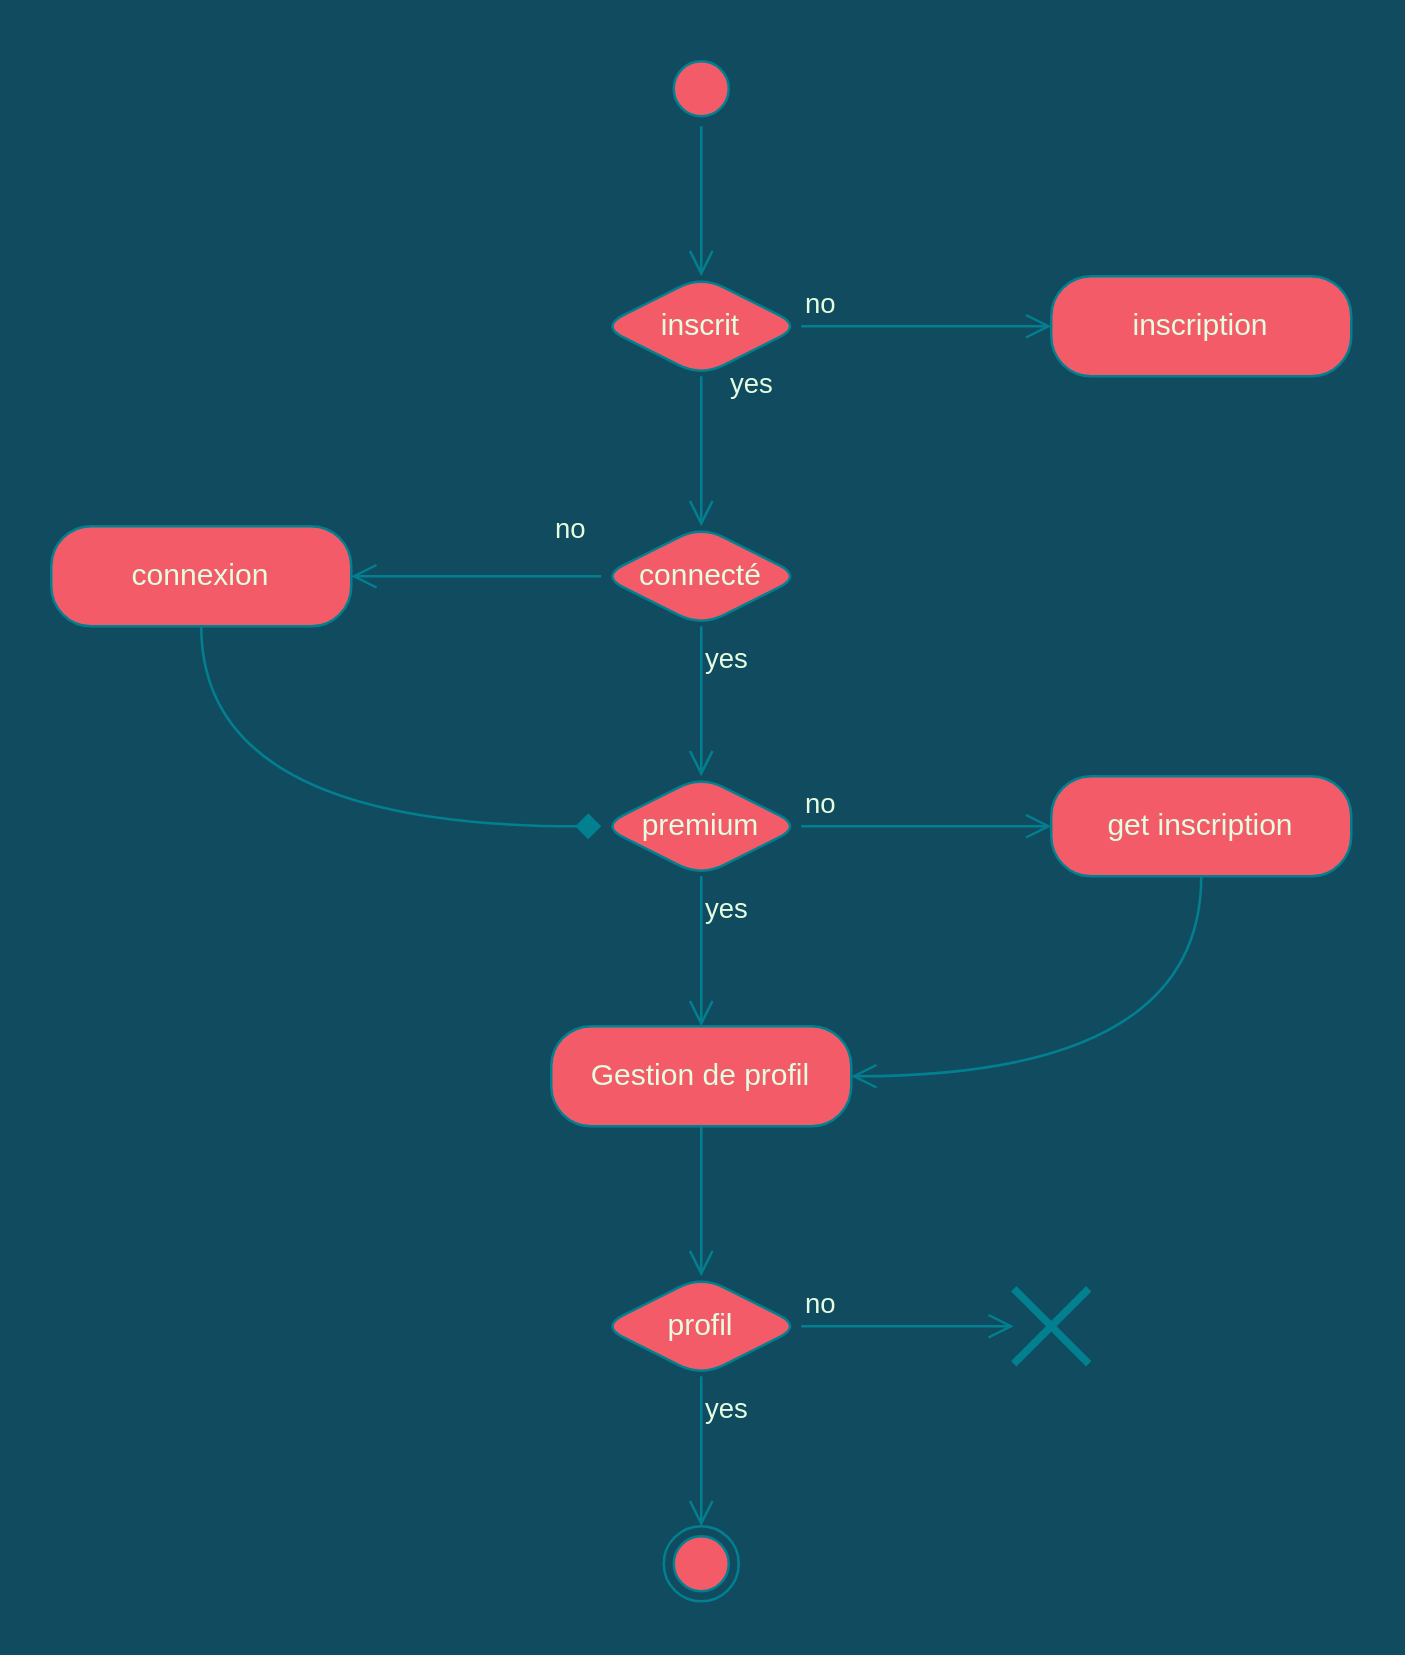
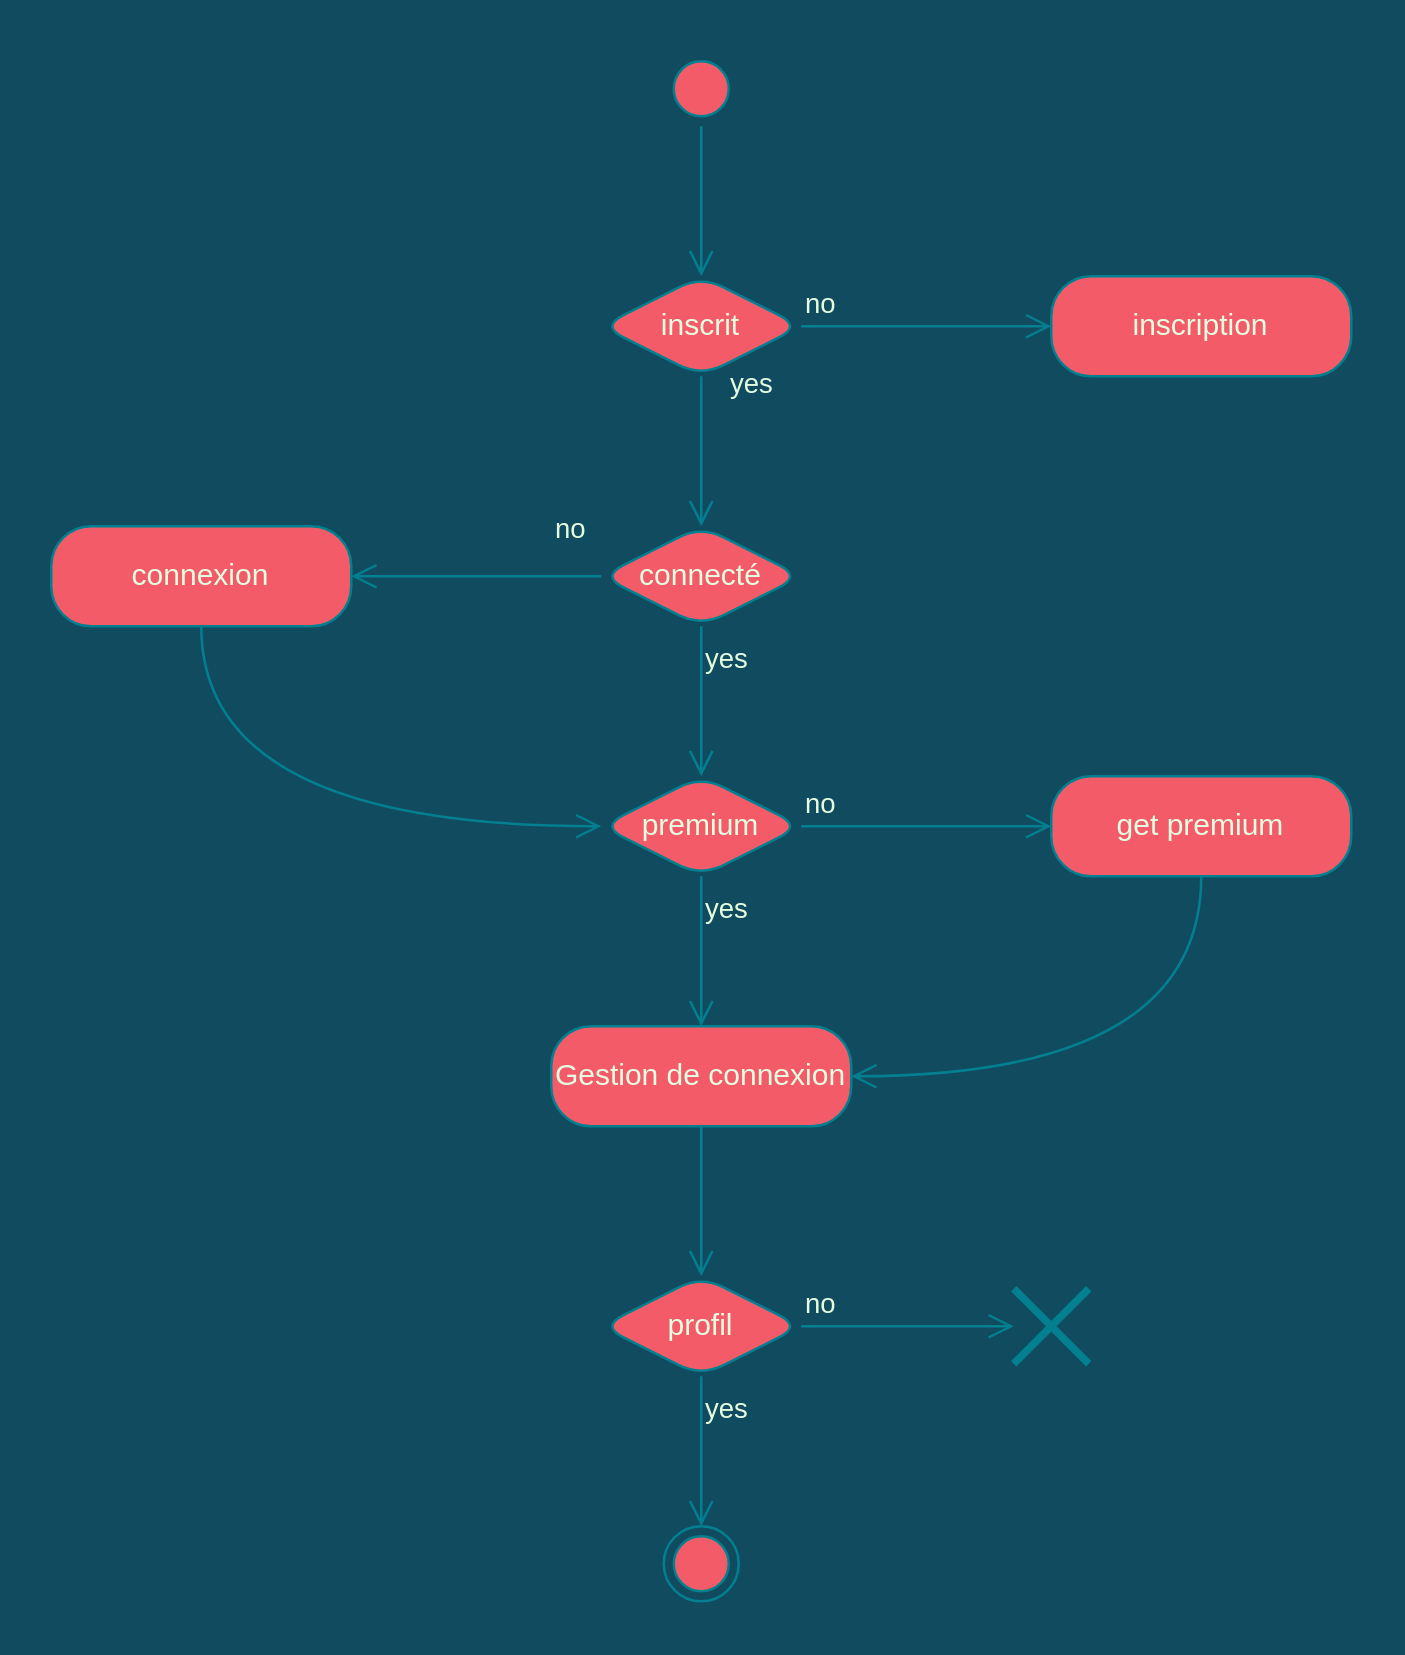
  <mxCell id="0" />
  <mxCell id="1" parent="0" />
  <mxCell id="2" value="" style="ellipse;html=1;shape=startState;fillColor=#F45B69;strokeColor=#028090;fontColor=#E4FDE1;rounded=1;" vertex="1" parent="1"><mxGeometry x="265" y="20" width="30" height="30" as="geometry" /></mxCell>
  <mxCell id="3" value="" style="edgeStyle=orthogonalEdgeStyle;html=1;verticalAlign=bottom;endArrow=open;endSize=8;strokeColor=#028090;labelBackgroundColor=#114B5F;fontColor=#E4FDE1;curved=1;" edge="1" source="2" parent="1"><mxGeometry relative="1" as="geometry"><mxPoint x="280" y="110" as="targetPoint" /></mxGeometry></mxCell>
  <mxCell id="4" value="inscrit" style="rhombus;whiteSpace=wrap;html=1;fillColor=#F45B69;strokeColor=#028090;fontColor=#E4FDE1;rounded=1;" vertex="1" parent="1"><mxGeometry x="240" y="110" width="80" height="40" as="geometry" /></mxCell>
  <mxCell id="5" value="no" style="edgeStyle=orthogonalEdgeStyle;html=1;align=left;verticalAlign=bottom;endArrow=open;endSize=8;strokeColor=#028090;labelBackgroundColor=#114B5F;fontColor=#E4FDE1;curved=1;" edge="1" source="4" parent="1"><mxGeometry x="-1" relative="1" as="geometry"><mxPoint x="420" y="130" as="targetPoint" /></mxGeometry></mxCell>
  <mxCell id="6" value="yes" style="edgeStyle=orthogonalEdgeStyle;html=1;align=left;verticalAlign=top;endArrow=open;endSize=8;strokeColor=#028090;labelBackgroundColor=#114B5F;fontColor=#E4FDE1;curved=1;" edge="1" source="4" parent="1"><mxGeometry x="-1" y="14" relative="1" as="geometry"><mxPoint x="280" y="210" as="targetPoint" /><mxPoint x="-4" y="-10" as="offset" /></mxGeometry></mxCell>
  <mxCell id="7" value="connecté" style="rhombus;whiteSpace=wrap;html=1;fillColor=#F45B69;strokeColor=#028090;fontColor=#E4FDE1;rounded=1;" vertex="1" parent="1"><mxGeometry x="240" y="210" width="80" height="40" as="geometry" /></mxCell>
  <mxCell id="8" value="no" style="edgeStyle=orthogonalEdgeStyle;html=1;align=left;verticalAlign=bottom;endArrow=open;endSize=8;strokeColor=#028090;exitX=0;exitY=0.5;exitDx=0;exitDy=0;labelBackgroundColor=#114B5F;fontColor=#E4FDE1;curved=1;" edge="1" source="7" parent="1"><mxGeometry x="-0.6" y="-10" relative="1" as="geometry"><mxPoint x="140" y="230" as="targetPoint" /><mxPoint as="offset" /></mxGeometry></mxCell>
  <mxCell id="9" value="yes" style="edgeStyle=orthogonalEdgeStyle;html=1;align=left;verticalAlign=top;endArrow=open;endSize=8;strokeColor=#028090;labelBackgroundColor=#114B5F;fontColor=#E4FDE1;curved=1;" edge="1" source="7" parent="1"><mxGeometry x="-1" relative="1" as="geometry"><mxPoint x="280" y="310" as="targetPoint" /></mxGeometry></mxCell>
  <mxCell id="10" value="premium" style="rhombus;whiteSpace=wrap;html=1;fillColor=#F45B69;strokeColor=#028090;fontColor=#E4FDE1;rounded=1;" vertex="1" parent="1"><mxGeometry x="240" y="310" width="80" height="40" as="geometry" /></mxCell>
  <mxCell id="11" value="no" style="edgeStyle=orthogonalEdgeStyle;html=1;align=left;verticalAlign=bottom;endArrow=open;endSize=8;strokeColor=#028090;labelBackgroundColor=#114B5F;fontColor=#E4FDE1;curved=1;" edge="1" source="10" parent="1"><mxGeometry x="-1" relative="1" as="geometry"><mxPoint x="420" y="330" as="targetPoint" /></mxGeometry></mxCell>
  <mxCell id="12" value="yes" style="edgeStyle=orthogonalEdgeStyle;html=1;align=left;verticalAlign=top;endArrow=open;endSize=8;strokeColor=#028090;labelBackgroundColor=#114B5F;fontColor=#E4FDE1;curved=1;" edge="1" source="10" parent="1"><mxGeometry x="-1" relative="1" as="geometry"><mxPoint x="280" y="410" as="targetPoint" /></mxGeometry></mxCell>
  <mxCell id="13" value="inscription" style="whiteSpace=wrap;html=1;arcSize=40;fontColor=#E4FDE1;fillColor=#F45B69;strokeColor=#028090;rounded=1;" vertex="1" parent="1"><mxGeometry x="420" y="110" width="120" height="40" as="geometry" /></mxCell>
  <mxCell id="14" value="connexion" style="whiteSpace=wrap;html=1;arcSize=40;fontColor=#E4FDE1;fillColor=#F45B69;strokeColor=#028090;rounded=1;" vertex="1" parent="1"><mxGeometry x="20" y="210" width="120" height="40" as="geometry" /></mxCell>
- <mxCell id="15" value="" style="edgeStyle=orthogonalEdgeStyle;html=1;verticalAlign=bottom;endArrow=diamond;endSize=8;strokeColor=#028090;entryX=0;entryY=0.5;entryDx=0;entryDy=0;labelBackgroundColor=#114B5F;fontColor=#E4FDE1;curved=1;" edge="1" source="14" parent="1" target="10"><mxGeometry relative="1" as="geometry"><mxPoint x="80" y="310" as="targetPoint" /><Array as="points"><mxPoint x="80" y="330" /></Array></mxGeometry></mxCell>
- <mxCell id="16" value="get inscription" style="whiteSpace=wrap;html=1;arcSize=40;fontColor=#E4FDE1;fillColor=#F45B69;strokeColor=#028090;rounded=1;" vertex="1" parent="1"><mxGeometry x="420" y="310" width="120" height="40" as="geometry" /></mxCell>
+ <mxCell id="15" value="" style="edgeStyle=orthogonalEdgeStyle;html=1;verticalAlign=bottom;endArrow=open;endSize=8;strokeColor=#028090;entryX=0;entryY=0.5;entryDx=0;entryDy=0;labelBackgroundColor=#114B5F;fontColor=#E4FDE1;curved=1;" edge="1" source="14" parent="1" target="10"><mxGeometry relative="1" as="geometry"><mxPoint x="80" y="310" as="targetPoint" /><Array as="points"><mxPoint x="80" y="330" /></Array></mxGeometry></mxCell>
+ <mxCell id="16" value="get premium" style="whiteSpace=wrap;html=1;arcSize=40;fontColor=#E4FDE1;fillColor=#F45B69;strokeColor=#028090;rounded=1;" vertex="1" parent="1"><mxGeometry x="420" y="310" width="120" height="40" as="geometry" /></mxCell>
  <mxCell id="17" value="" style="edgeStyle=orthogonalEdgeStyle;html=1;verticalAlign=bottom;endArrow=open;endSize=8;strokeColor=#028090;entryX=1;entryY=0.5;entryDx=0;entryDy=0;labelBackgroundColor=#114B5F;fontColor=#E4FDE1;curved=1;" edge="1" source="16" parent="1" target="18"><mxGeometry relative="1" as="geometry"><mxPoint x="480" y="410" as="targetPoint" /><Array as="points"><mxPoint x="480" y="430" /></Array></mxGeometry></mxCell>
- <mxCell id="18" value="Gestion de profil" style="whiteSpace=wrap;html=1;arcSize=40;fontColor=#E4FDE1;fillColor=#F45B69;strokeColor=#028090;rounded=1;" vertex="1" parent="1"><mxGeometry x="220" y="410" width="120" height="40" as="geometry" /></mxCell>
+ <mxCell id="18" value="Gestion de connexion" style="whiteSpace=wrap;html=1;arcSize=40;fontColor=#E4FDE1;fillColor=#F45B69;strokeColor=#028090;rounded=1;" vertex="1" parent="1"><mxGeometry x="220" y="410" width="120" height="40" as="geometry" /></mxCell>
  <mxCell id="19" value="" style="edgeStyle=orthogonalEdgeStyle;html=1;verticalAlign=bottom;endArrow=open;endSize=8;strokeColor=#028090;labelBackgroundColor=#114B5F;fontColor=#E4FDE1;curved=1;" edge="1" source="18" parent="1"><mxGeometry relative="1" as="geometry"><mxPoint x="280" y="510" as="targetPoint" /></mxGeometry></mxCell>
  <mxCell id="20" value="profil" style="rhombus;whiteSpace=wrap;html=1;fillColor=#F45B69;strokeColor=#028090;fontColor=#E4FDE1;rounded=1;" vertex="1" parent="1"><mxGeometry x="240" y="510" width="80" height="40" as="geometry" /></mxCell>
  <mxCell id="21" value="no" style="edgeStyle=orthogonalEdgeStyle;html=1;align=left;verticalAlign=bottom;endArrow=open;endSize=8;strokeColor=#028090;labelBackgroundColor=#114B5F;fontColor=#E4FDE1;curved=1;" edge="1" source="20" parent="1" target="24"><mxGeometry x="-1" relative="1" as="geometry"><mxPoint x="420" y="530" as="targetPoint" /></mxGeometry></mxCell>
  <mxCell id="22" value="yes" style="edgeStyle=orthogonalEdgeStyle;html=1;align=left;verticalAlign=top;endArrow=open;endSize=8;strokeColor=#028090;labelBackgroundColor=#114B5F;fontColor=#E4FDE1;curved=1;" edge="1" source="20" parent="1"><mxGeometry x="-1" relative="1" as="geometry"><mxPoint x="280" y="610" as="targetPoint" /></mxGeometry></mxCell>
  <mxCell id="23" value="" style="ellipse;html=1;shape=endState;fillColor=#F45B69;strokeColor=#028090;fontColor=#E4FDE1;rounded=1;" vertex="1" parent="1"><mxGeometry x="265" y="610" width="30" height="30" as="geometry" /></mxCell>
  <mxCell id="24" value="" style="shape=umlDestroy;whiteSpace=wrap;html=1;strokeWidth=3;fillColor=#F45B69;strokeColor=#028090;fontColor=#E4FDE1;rounded=1;" vertex="1" parent="1"><mxGeometry x="405" y="515" width="30" height="30" as="geometry" /></mxCell>
